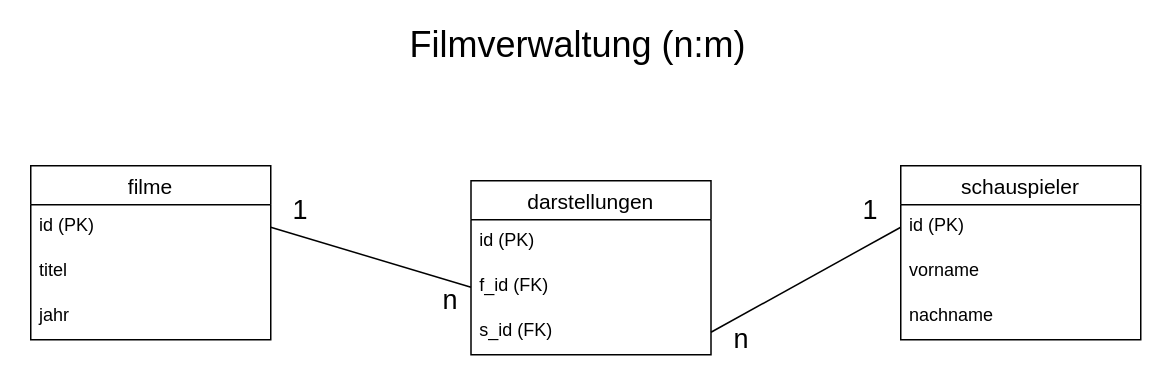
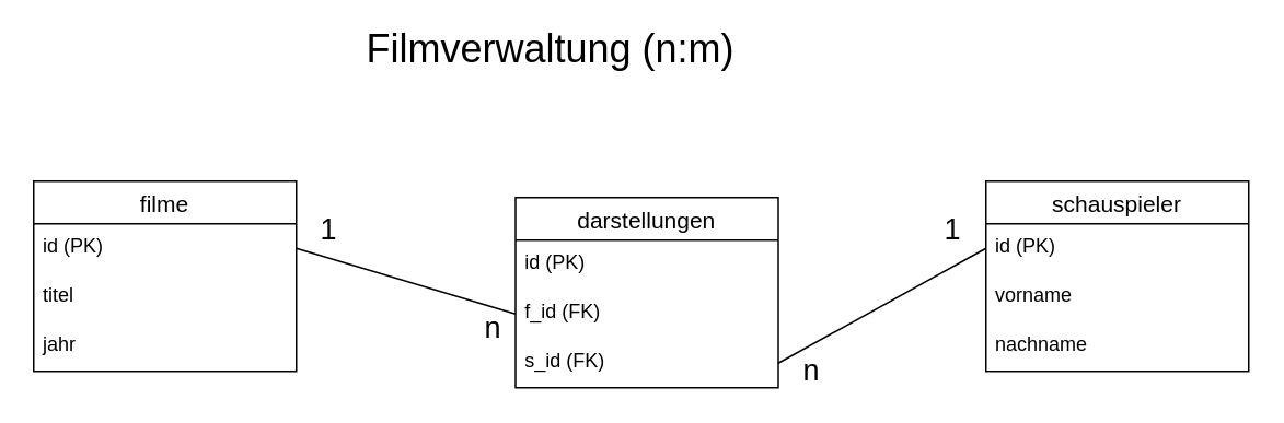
  <mxCell id="0" />
  <mxCell id="1" parent="0" />
  <mxCell id="2" value="filme" style="swimlane;fontStyle=0;childLayout=stackLayout;horizontal=1;startSize=26;horizontalStack=0;resizeParent=1;resizeParentMax=0;resizeLast=0;collapsible=1;marginBottom=0;align=center;fontSize=14;" vertex="1" parent="1"><mxGeometry x="20" y="110" width="160" height="116" as="geometry" /></mxCell>
  <mxCell id="3" value="id (PK)" style="text;strokeColor=none;fillColor=none;spacingLeft=4;spacingRight=4;overflow=hidden;rotatable=0;points=[[0,0.5],[1,0.5]];portConstraint=eastwest;fontSize=12;" vertex="1" parent="2"><mxGeometry y="26" width="160" height="30" as="geometry" /></mxCell>
  <mxCell id="4" value="titel" style="text;strokeColor=none;fillColor=none;spacingLeft=4;spacingRight=4;overflow=hidden;rotatable=0;points=[[0,0.5],[1,0.5]];portConstraint=eastwest;fontSize=12;" vertex="1" parent="2"><mxGeometry y="56" width="160" height="30" as="geometry" /></mxCell>
  <mxCell id="5" value="jahr" style="text;strokeColor=none;fillColor=none;spacingLeft=4;spacingRight=4;overflow=hidden;rotatable=0;points=[[0,0.5],[1,0.5]];portConstraint=eastwest;fontSize=12;" vertex="1" parent="2"><mxGeometry y="86" width="160" height="30" as="geometry" /></mxCell>
  <mxCell id="6" value="darstellungen" style="swimlane;fontStyle=0;childLayout=stackLayout;horizontal=1;startSize=26;horizontalStack=0;resizeParent=1;resizeParentMax=0;resizeLast=0;collapsible=1;marginBottom=0;align=center;fontSize=14;" vertex="1" parent="1"><mxGeometry x="313.5" y="120" width="160" height="116" as="geometry" /></mxCell>
  <mxCell id="7" value="id (PK)" style="text;strokeColor=none;fillColor=none;spacingLeft=4;spacingRight=4;overflow=hidden;rotatable=0;points=[[0,0.5],[1,0.5]];portConstraint=eastwest;fontSize=12;" vertex="1" parent="6"><mxGeometry y="26" width="160" height="30" as="geometry" /></mxCell>
  <mxCell id="8" value="f_id (FK)" style="text;strokeColor=none;fillColor=none;spacingLeft=4;spacingRight=4;overflow=hidden;rotatable=0;points=[[0,0.5],[1,0.5]];portConstraint=eastwest;fontSize=12;" vertex="1" parent="6"><mxGeometry y="56" width="160" height="30" as="geometry" /></mxCell>
  <mxCell id="9" value="s_id (FK)" style="text;strokeColor=none;fillColor=none;spacingLeft=4;spacingRight=4;overflow=hidden;rotatable=0;points=[[0,0.5],[1,0.5]];portConstraint=eastwest;fontSize=12;" vertex="1" parent="6"><mxGeometry y="86" width="160" height="30" as="geometry" /></mxCell>
  <mxCell id="10" value="schauspieler" style="swimlane;fontStyle=0;childLayout=stackLayout;horizontal=1;startSize=26;horizontalStack=0;resizeParent=1;resizeParentMax=0;resizeLast=0;collapsible=1;marginBottom=0;align=center;fontSize=14;" vertex="1" parent="1"><mxGeometry x="600" y="110" width="160" height="116" as="geometry" /></mxCell>
  <mxCell id="11" value="id (PK)" style="text;strokeColor=none;fillColor=none;spacingLeft=4;spacingRight=4;overflow=hidden;rotatable=0;points=[[0,0.5],[1,0.5]];portConstraint=eastwest;fontSize=12;" vertex="1" parent="10"><mxGeometry y="26" width="160" height="30" as="geometry" /></mxCell>
  <mxCell id="12" value="vorname" style="text;strokeColor=none;fillColor=none;spacingLeft=4;spacingRight=4;overflow=hidden;rotatable=0;points=[[0,0.5],[1,0.5]];portConstraint=eastwest;fontSize=12;" vertex="1" parent="10"><mxGeometry y="56" width="160" height="30" as="geometry" /></mxCell>
  <mxCell id="13" value="nachname" style="text;strokeColor=none;fillColor=none;spacingLeft=4;spacingRight=4;overflow=hidden;rotatable=0;points=[[0,0.5],[1,0.5]];portConstraint=eastwest;fontSize=12;" vertex="1" parent="10"><mxGeometry y="86" width="160" height="30" as="geometry" /></mxCell>
  <mxCell id="14" value="" style="endArrow=none;html=1;rounded=0;exitX=1;exitY=0.5;exitDx=0;exitDy=0;entryX=0;entryY=0.5;entryDx=0;entryDy=0;" edge="1" parent="1" source="3" target="8"><mxGeometry relative="1" as="geometry"><mxPoint x="310" y="320" as="sourcePoint" /><mxPoint x="470" y="320" as="targetPoint" /></mxGeometry></mxCell>
  <mxCell id="15" value="" style="endArrow=none;html=1;rounded=0;exitX=0;exitY=0.5;exitDx=0;exitDy=0;entryX=1;entryY=0.5;entryDx=0;entryDy=0;" edge="1" parent="1" source="11" target="9"><mxGeometry relative="1" as="geometry"><mxPoint x="190" y="161" as="sourcePoint" /><mxPoint x="490" y="270" as="targetPoint" /></mxGeometry></mxCell>
- <mxCell id="16" value="&lt;font style=&quot;font-size: 24px&quot;&gt;Filmverwaltung (n:m)&lt;/font&gt;" style="text;html=1;strokeColor=none;fillColor=none;align=center;verticalAlign=middle;whiteSpace=wrap;rounded=0;" vertex="1" parent="1"><mxGeometry x="220" y="20" width="330" height="20" as="geometry" /></mxCell>
+ <mxCell id="16" value="&lt;font style=&quot;font-size: 24px&quot;&gt;Filmverwaltung (n:m)&lt;/font&gt;" style="text;html=1;strokeColor=none;fillColor=none;align=center;verticalAlign=middle;whiteSpace=wrap;rounded=0;" vertex="1" parent="1"><mxGeometry x="170" y="20" width="330" height="20" as="geometry" /></mxCell>
  <mxCell id="17" value="&lt;font style=&quot;font-size: 18px&quot;&gt;1&lt;/font&gt;" style="text;html=1;strokeColor=none;fillColor=none;align=center;verticalAlign=middle;whiteSpace=wrap;rounded=0;" vertex="1" parent="1"><mxGeometry x="180" y="130" width="40" height="20" as="geometry" /></mxCell>
  <mxCell id="18" value="&lt;font style=&quot;font-size: 18px&quot;&gt;1&lt;/font&gt;" style="text;html=1;strokeColor=none;fillColor=none;align=center;verticalAlign=middle;whiteSpace=wrap;rounded=0;" vertex="1" parent="1"><mxGeometry x="560" y="130" width="40" height="20" as="geometry" /></mxCell>
  <mxCell id="19" value="&lt;font style=&quot;font-size: 18px&quot;&gt;n&lt;/font&gt;" style="text;html=1;strokeColor=none;fillColor=none;align=center;verticalAlign=middle;whiteSpace=wrap;rounded=0;" vertex="1" parent="1"><mxGeometry x="280" y="190" width="40" height="20" as="geometry" /></mxCell>
  <mxCell id="20" value="&lt;font style=&quot;font-size: 18px&quot;&gt;n&lt;/font&gt;" style="text;html=1;strokeColor=none;fillColor=none;align=center;verticalAlign=middle;whiteSpace=wrap;rounded=0;" vertex="1" parent="1"><mxGeometry x="473.5" y="216" width="40" height="20" as="geometry" /></mxCell>
